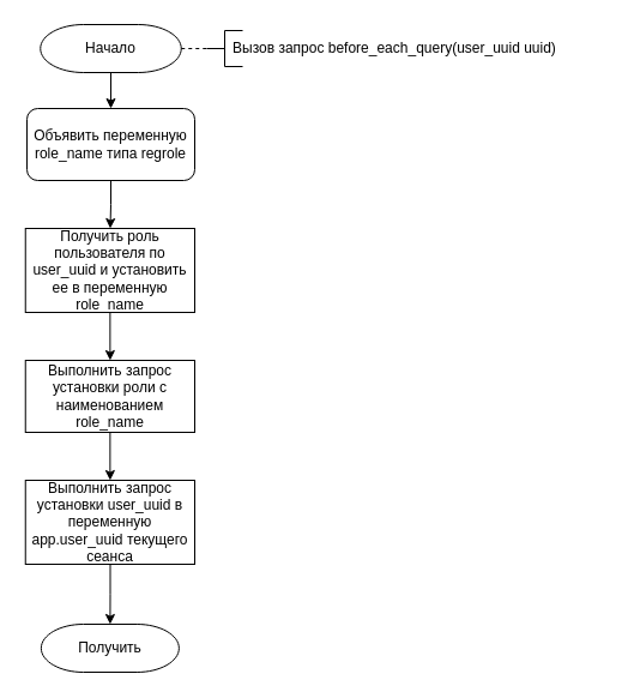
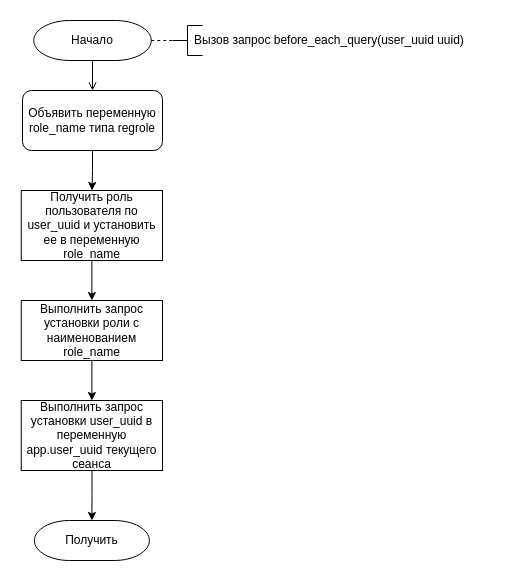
  <mxCell id="0" />
  <mxCell id="1" parent="0" />
- <mxCell id="2" style="edgeStyle=orthogonalEdgeStyle;rounded=0;orthogonalLoop=1;jettySize=auto;html=1;exitX=0.5;exitY=1;exitDx=0;exitDy=0;exitPerimeter=0;entryX=0.5;entryY=0;entryDx=0;entryDy=0;" parent="1" source="3" target="6" edge="1"><mxGeometry relative="1" as="geometry" /></mxCell>
+ <mxCell id="2" style="edgeStyle=orthogonalEdgeStyle;rounded=0;orthogonalLoop=1;jettySize=auto;html=1;exitX=0.5;exitY=1;exitDx=0;exitDy=0;exitPerimeter=0;entryX=0.5;entryY=0;entryDx=0;entryDy=0;endArrow=open;" parent="1" source="3" target="6" edge="1"><mxGeometry relative="1" as="geometry" /></mxCell>
  <mxCell id="3" value="Начало" style="strokeWidth=1;html=1;shape=mxgraph.flowchart.terminator;whiteSpace=wrap;" parent="1" vertex="1"><mxGeometry x="33.25" y="20" width="117.5" height="40" as="geometry" /></mxCell>
  <mxCell id="4" value="Получить" style="strokeWidth=1;html=1;shape=mxgraph.flowchart.terminator;whiteSpace=wrap;" parent="1" vertex="1"><mxGeometry x="33.88" y="520" width="115" height="40" as="geometry" /></mxCell>
  <mxCell id="5" style="edgeStyle=orthogonalEdgeStyle;rounded=0;orthogonalLoop=1;jettySize=auto;html=1;exitX=0.5;exitY=1;exitDx=0;exitDy=0;" parent="1" source="6" target="11" edge="1"><mxGeometry relative="1" as="geometry"><mxPoint x="92" y="180" as="targetPoint" /></mxGeometry></mxCell>
  <mxCell id="6" value="Объявить переменную role_name типа regrole" style="whiteSpace=wrap;html=1;strokeWidth=1;rounded=1;" parent="1" vertex="1"><mxGeometry x="22" y="90" width="140" height="60" as="geometry" /></mxCell>
  <mxCell id="7" value="" style="strokeWidth=1;html=1;shape=mxgraph.flowchart.annotation_2;align=left;labelPosition=right;pointerEvents=1;" parent="1" vertex="1"><mxGeometry x="172" y="25" width="30" height="30" as="geometry" /></mxCell>
  <mxCell id="8" value="Вызов запрос before_each_query(user_uuid uuid)" style="text;html=1;align=left;verticalAlign=middle;resizable=0;points=[];autosize=1;strokeColor=none;fillColor=none;" parent="1" vertex="1"><mxGeometry x="192" y="30" width="310" height="20" as="geometry" /></mxCell>
  <mxCell id="9" value="" style="endArrow=none;dashed=1;html=1;rounded=0;entryX=0;entryY=0.5;entryDx=0;entryDy=0;entryPerimeter=0;exitX=1;exitY=0.5;exitDx=0;exitDy=0;exitPerimeter=0;" parent="1" source="3" target="7" edge="1"><mxGeometry width="50" height="50" relative="1" as="geometry"><mxPoint x="252" y="270" as="sourcePoint" /><mxPoint x="302" y="220" as="targetPoint" /></mxGeometry></mxCell>
  <mxCell id="10" style="edgeStyle=orthogonalEdgeStyle;rounded=0;orthogonalLoop=1;jettySize=auto;html=1;" parent="1" source="11" target="13" edge="1"><mxGeometry relative="1" as="geometry" /></mxCell>
  <mxCell id="11" value="Получить роль пользователя по user_uuid и установить ее в переменную role_name" style="rounded=0;whiteSpace=wrap;html=1;strokeWidth=1;" parent="1" vertex="1"><mxGeometry x="20.75" y="190" width="141.25" height="70" as="geometry" /></mxCell>
  <mxCell id="12" style="edgeStyle=orthogonalEdgeStyle;rounded=0;orthogonalLoop=1;jettySize=auto;html=1;" parent="1" source="13" target="15" edge="1"><mxGeometry relative="1" as="geometry" /></mxCell>
  <mxCell id="13" value="Выполнить запрос установки роли с наименованием role_name" style="rounded=0;whiteSpace=wrap;html=1;strokeWidth=1;" parent="1" vertex="1"><mxGeometry x="20.75" y="300" width="141.25" height="60" as="geometry" /></mxCell>
  <mxCell id="14" style="edgeStyle=orthogonalEdgeStyle;rounded=0;orthogonalLoop=1;jettySize=auto;html=1;" parent="1" source="15" target="4" edge="1"><mxGeometry relative="1" as="geometry" /></mxCell>
  <mxCell id="15" value="Выполнить запрос установки user_uuid в переменную app.user_uuid текущего сеанса" style="rounded=0;whiteSpace=wrap;html=1;strokeWidth=1;" parent="1" vertex="1"><mxGeometry x="20.75" y="400" width="141.25" height="70" as="geometry" /></mxCell>
